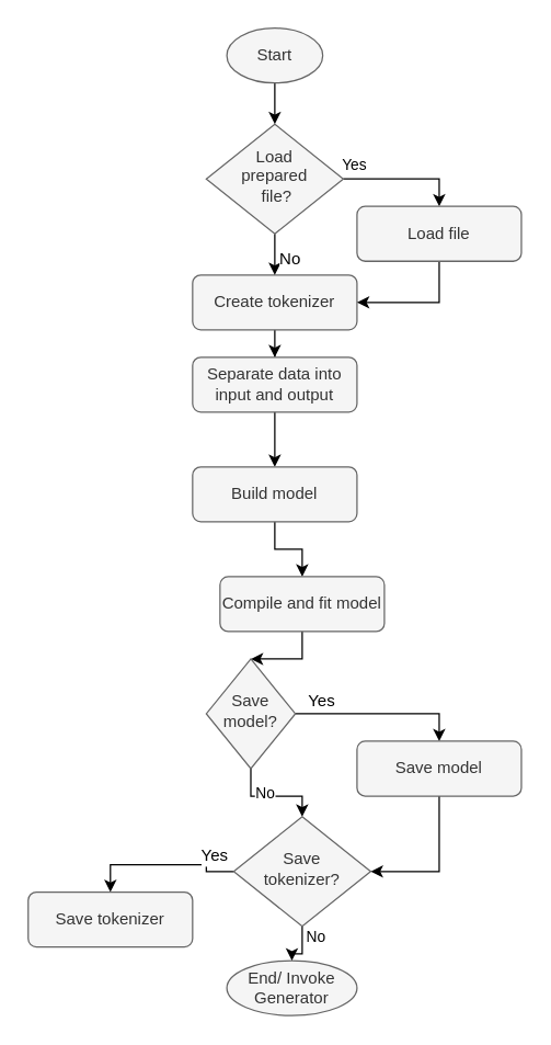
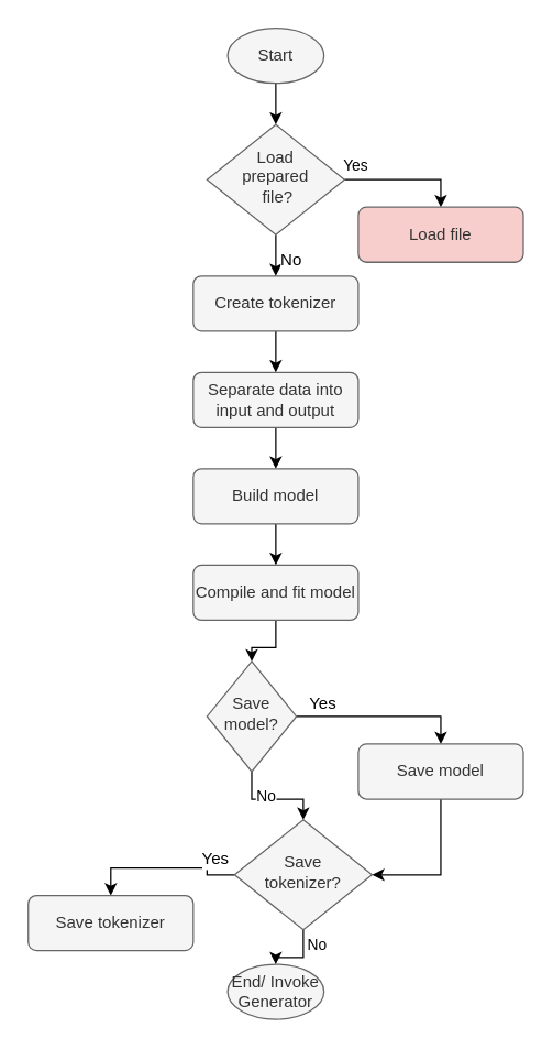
  <mxCell id="0" />
  <mxCell id="1" parent="0" />
  <mxCell id="2" value="" style="edgeStyle=orthogonalEdgeStyle;rounded=0;orthogonalLoop=1;jettySize=auto;html=1;" parent="1" source="3" target="5" edge="1"><mxGeometry relative="1" as="geometry" /></mxCell>
  <mxCell id="3" value="Create tokenizer" style="rounded=1;whiteSpace=wrap;html=1;fontSize=12;glass=0;strokeWidth=1;shadow=0;fillColor=#f5f5f5;strokeColor=#666666;fontColor=#333333;" parent="1" vertex="1"><mxGeometry x="140" y="200" width="120" height="40" as="geometry" /></mxCell>
  <mxCell id="4" value="" style="edgeStyle=orthogonalEdgeStyle;rounded=0;orthogonalLoop=1;jettySize=auto;html=1;" parent="1" source="5" target="7" edge="1"><mxGeometry relative="1" as="geometry" /></mxCell>
- <mxCell id="5" value="Separate data into input and output" style="rounded=1;whiteSpace=wrap;html=1;fontSize=12;glass=0;strokeWidth=1;shadow=0;fillColor=#f5f5f5;strokeColor=#666666;fontColor=#333333;" parent="1" vertex="1"><mxGeometry x="140" y="260" width="120" height="40" as="geometry" /></mxCell>
+ <mxCell id="5" value="Separate data into input and output" style="rounded=1;whiteSpace=wrap;html=1;fontSize=12;glass=0;strokeWidth=1;shadow=0;fillColor=#f5f5f5;strokeColor=#666666;fontColor=#333333;" parent="1" vertex="1"><mxGeometry x="140" y="270" width="120" height="40" as="geometry" /></mxCell>
  <mxCell id="6" value="" style="edgeStyle=orthogonalEdgeStyle;rounded=0;orthogonalLoop=1;jettySize=auto;html=1;" parent="1" source="7" target="9" edge="1"><mxGeometry relative="1" as="geometry" /></mxCell>
  <mxCell id="7" value="Build model" style="rounded=1;whiteSpace=wrap;html=1;fontSize=12;glass=0;strokeWidth=1;shadow=0;fillColor=#f5f5f5;strokeColor=#666666;fontColor=#333333;" parent="1" vertex="1"><mxGeometry x="140" y="340" width="120" height="40" as="geometry" /></mxCell>
  <mxCell id="8" style="edgeStyle=orthogonalEdgeStyle;rounded=0;orthogonalLoop=1;jettySize=auto;html=1;entryX=0.5;entryY=0;entryDx=0;entryDy=0;" parent="1" source="9" target="20" edge="1"><mxGeometry relative="1" as="geometry" /></mxCell>
- <mxCell id="9" value="Compile and fit model" style="rounded=1;whiteSpace=wrap;html=1;fontSize=12;glass=0;strokeWidth=1;shadow=0;fillColor=#f5f5f5;strokeColor=#666666;fontColor=#333333;" parent="1" vertex="1"><mxGeometry x="160" y="420" width="120" height="40" as="geometry" /></mxCell>
+ <mxCell id="9" value="Compile and fit model" style="rounded=1;whiteSpace=wrap;html=1;fontSize=12;glass=0;strokeWidth=1;shadow=0;fillColor=#f5f5f5;strokeColor=#666666;fontColor=#333333;" parent="1" vertex="1"><mxGeometry x="140" y="410" width="120" height="40" as="geometry" /></mxCell>
  <mxCell id="10" style="edgeStyle=orthogonalEdgeStyle;rounded=0;orthogonalLoop=1;jettySize=auto;html=1;entryX=0.5;entryY=0;entryDx=0;entryDy=0;" parent="1" source="13" target="3" edge="1"><mxGeometry relative="1" as="geometry" /></mxCell>
  <mxCell id="11" value="No" style="text;html=1;align=center;verticalAlign=middle;resizable=0;points=[];labelBackgroundColor=#ffffff;" parent="10" vertex="1" connectable="0"><mxGeometry x="-0.205" relative="1" as="geometry"><mxPoint x="10" y="-1.89" as="offset" /></mxGeometry></mxCell>
  <mxCell id="12" value="Yes" style="edgeStyle=orthogonalEdgeStyle;rounded=0;orthogonalLoop=1;jettySize=auto;html=1;entryX=0.5;entryY=0;entryDx=0;entryDy=0;" parent="1" source="13" target="26" edge="1"><mxGeometry x="-0.817" y="10" relative="1" as="geometry"><mxPoint as="offset" /></mxGeometry></mxCell>
  <mxCell id="13" value="Load &lt;br&gt;prepared&lt;br&gt;&amp;nbsp;file?" style="rhombus;whiteSpace=wrap;html=1;shadow=0;fontFamily=Helvetica;fontSize=12;align=center;strokeWidth=1;spacing=6;spacingTop=-4;fillColor=#f5f5f5;strokeColor=#666666;fontColor=#333333;" parent="1" vertex="1"><mxGeometry x="150" y="90" width="100" height="80" as="geometry" /></mxCell>
  <mxCell id="14" style="edgeStyle=orthogonalEdgeStyle;rounded=0;orthogonalLoop=1;jettySize=auto;html=1;entryX=0.5;entryY=0;entryDx=0;entryDy=0;" parent="1" source="15" target="13" edge="1"><mxGeometry relative="1" as="geometry"><mxPoint x="230" y="80" as="targetPoint" /></mxGeometry></mxCell>
  <mxCell id="15" value="Start" style="ellipse;whiteSpace=wrap;html=1;fillColor=#f5f5f5;strokeColor=#666666;fontColor=#333333;" parent="1" vertex="1"><mxGeometry x="165" y="20" width="70" height="40" as="geometry" /></mxCell>
- <mxCell id="16" value="End/ Invoke Generator" style="ellipse;whiteSpace=wrap;html=1;fillColor=#f5f5f5;strokeColor=#666666;fontColor=#333333;" parent="1" vertex="1"><mxGeometry x="165" y="700" width="95" height="40" as="geometry" /></mxCell>
+ <mxCell id="16" value="End/ Invoke Generator" style="ellipse;whiteSpace=wrap;html=1;fillColor=#f5f5f5;strokeColor=#666666;fontColor=#333333;" parent="1" vertex="1"><mxGeometry x="165" y="700" width="70" height="40" as="geometry" /></mxCell>
  <mxCell id="17" value="No" style="edgeStyle=orthogonalEdgeStyle;rounded=0;orthogonalLoop=1;jettySize=auto;html=1;" parent="1" source="20" target="24" edge="1"><mxGeometry x="-0.5" y="10" relative="1" as="geometry"><mxPoint as="offset" /></mxGeometry></mxCell>
  <mxCell id="18" style="edgeStyle=orthogonalEdgeStyle;rounded=0;orthogonalLoop=1;jettySize=auto;html=1;entryX=0.5;entryY=0;entryDx=0;entryDy=0;" parent="1" source="20" target="28" edge="1"><mxGeometry relative="1" as="geometry" /></mxCell>
  <mxCell id="19" value="Yes" style="text;html=1;align=center;verticalAlign=middle;resizable=0;points=[];labelBackgroundColor=#ffffff;" parent="18" vertex="1" connectable="0"><mxGeometry x="-0.532" y="1" relative="1" as="geometry"><mxPoint x="-10.96" y="-8.86" as="offset" /></mxGeometry></mxCell>
  <mxCell id="20" value="Save model?" style="rhombus;whiteSpace=wrap;html=1;shadow=0;fontFamily=Helvetica;fontSize=12;align=center;strokeWidth=1;spacing=6;spacingTop=-4;fillColor=#f5f5f5;strokeColor=#666666;fontColor=#333333;" parent="1" vertex="1"><mxGeometry x="150" y="480" width="65" height="80" as="geometry" /></mxCell>
  <mxCell id="21" value="No" style="edgeStyle=orthogonalEdgeStyle;rounded=0;orthogonalLoop=1;jettySize=auto;html=1;entryX=0.5;entryY=0;entryDx=0;entryDy=0;" parent="1" source="24" target="16" edge="1"><mxGeometry x="-0.5" y="10" relative="1" as="geometry"><mxPoint x="200" y="920" as="targetPoint" /><mxPoint as="offset" /></mxGeometry></mxCell>
  <mxCell id="22" style="edgeStyle=orthogonalEdgeStyle;rounded=0;orthogonalLoop=1;jettySize=auto;html=1;entryX=0.5;entryY=0;entryDx=0;entryDy=0;" parent="1" source="24" target="29" edge="1"><mxGeometry relative="1" as="geometry" /></mxCell>
  <mxCell id="23" value="Yes" style="text;html=1;align=center;verticalAlign=middle;resizable=0;points=[];labelBackgroundColor=#ffffff;" parent="22" vertex="1" connectable="0"><mxGeometry x="-0.639" y="1" relative="1" as="geometry"><mxPoint x="6.4" y="-11" as="offset" /></mxGeometry></mxCell>
  <mxCell id="24" value="Save &lt;br&gt;tokenizer?" style="rhombus;whiteSpace=wrap;html=1;shadow=0;fontFamily=Helvetica;fontSize=12;align=center;strokeWidth=1;spacing=6;spacingTop=-4;fillColor=#f5f5f5;strokeColor=#666666;fontColor=#333333;" parent="1" vertex="1"><mxGeometry x="170" y="595" width="100" height="80" as="geometry" /></mxCell>
- <mxCell id="25" style="edgeStyle=orthogonalEdgeStyle;rounded=0;orthogonalLoop=1;jettySize=auto;html=1;entryX=1;entryY=0.5;entryDx=0;entryDy=0;" parent="1" source="26" target="3" edge="1"><mxGeometry relative="1" as="geometry" /></mxCell>
- <mxCell id="26" value="Load file" style="rounded=1;whiteSpace=wrap;html=1;fontSize=12;glass=0;strokeWidth=1;shadow=0;fillColor=#f5f5f5;strokeColor=#666666;fontColor=#333333;" parent="1" vertex="1"><mxGeometry x="260" y="150" width="120" height="40" as="geometry" /></mxCell>
+ <mxCell id="26" value="Load file" style="rounded=1;whiteSpace=wrap;html=1;fontSize=12;glass=0;strokeWidth=1;shadow=0;fillColor=#f8cecc;strokeColor=#666666;fontColor=#333333;" parent="1" vertex="1"><mxGeometry x="260" y="150" width="120" height="40" as="geometry" /></mxCell>
  <mxCell id="27" style="edgeStyle=orthogonalEdgeStyle;rounded=0;orthogonalLoop=1;jettySize=auto;html=1;entryX=1;entryY=0.5;entryDx=0;entryDy=0;exitX=0.5;exitY=1;exitDx=0;exitDy=0;" parent="1" source="28" target="24" edge="1"><mxGeometry relative="1" as="geometry" /></mxCell>
  <mxCell id="28" value="Save model" style="rounded=1;whiteSpace=wrap;html=1;fontSize=12;glass=0;strokeWidth=1;shadow=0;fillColor=#f5f5f5;strokeColor=#666666;fontColor=#333333;" parent="1" vertex="1"><mxGeometry x="260" y="540" width="120" height="40" as="geometry" /></mxCell>
  <mxCell id="29" value="Save tokenizer" style="rounded=1;whiteSpace=wrap;html=1;fontSize=12;glass=0;strokeWidth=1;shadow=0;fillColor=#f5f5f5;strokeColor=#666666;fontColor=#333333;" parent="1" vertex="1"><mxGeometry x="20" y="650" width="120" height="40" as="geometry" /></mxCell>
